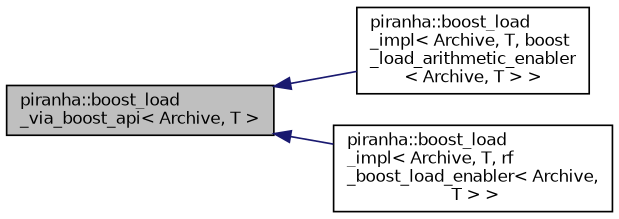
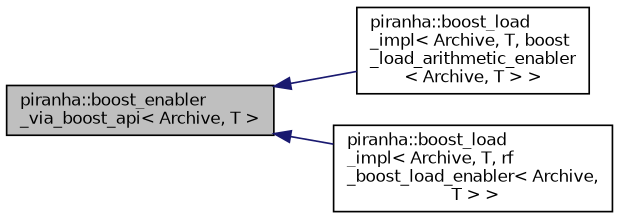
  digraph {
    rankdir=LR
    node [color=black fillcolor=white fontname=Helvetica fontsize=10 shape=record style=filled]
    edge [color=midnightblue dir=back fontname=Helvetica fontsize=10 labelfontname=Helvetica labelfontsize=10 style=solid]
-   n1 [fillcolor=grey75 fontcolor=black height=0.2 label="piranha::boost_load\l_via_boost_api\< Archive, T \>" width=0.4]
+   n1 [fillcolor=grey75 fontcolor=black height=0.2 label="piranha::boost_enabler\l_via_boost_api\< Archive, T \>" width=0.4]
    n2 [height=0.2 label="piranha::boost_load\l_impl\< Archive, T, boost\l_load_arithmetic_enabler\l\< Archive, T \> \>" width=0.4]
    n3 [height=0.2 label="piranha::boost_load\l_impl\< Archive, T, rf\l_boost_load_enabler\< Archive,\l T \> \>" width=0.4]
    n1 -> n2
    n1 -> n3
  }
